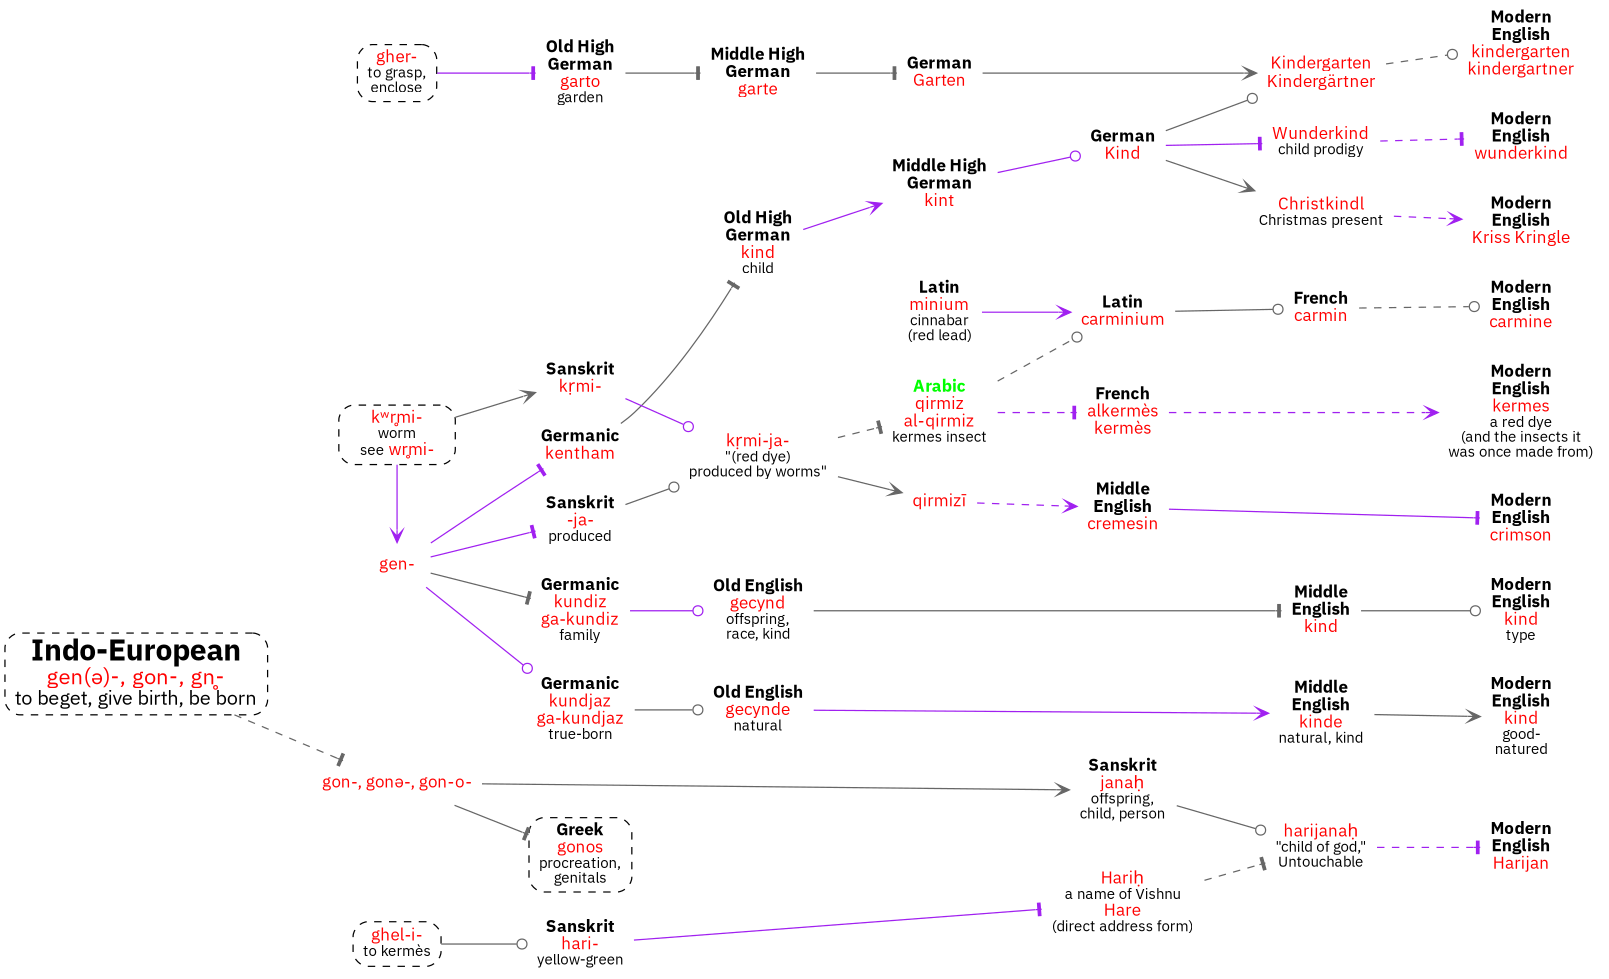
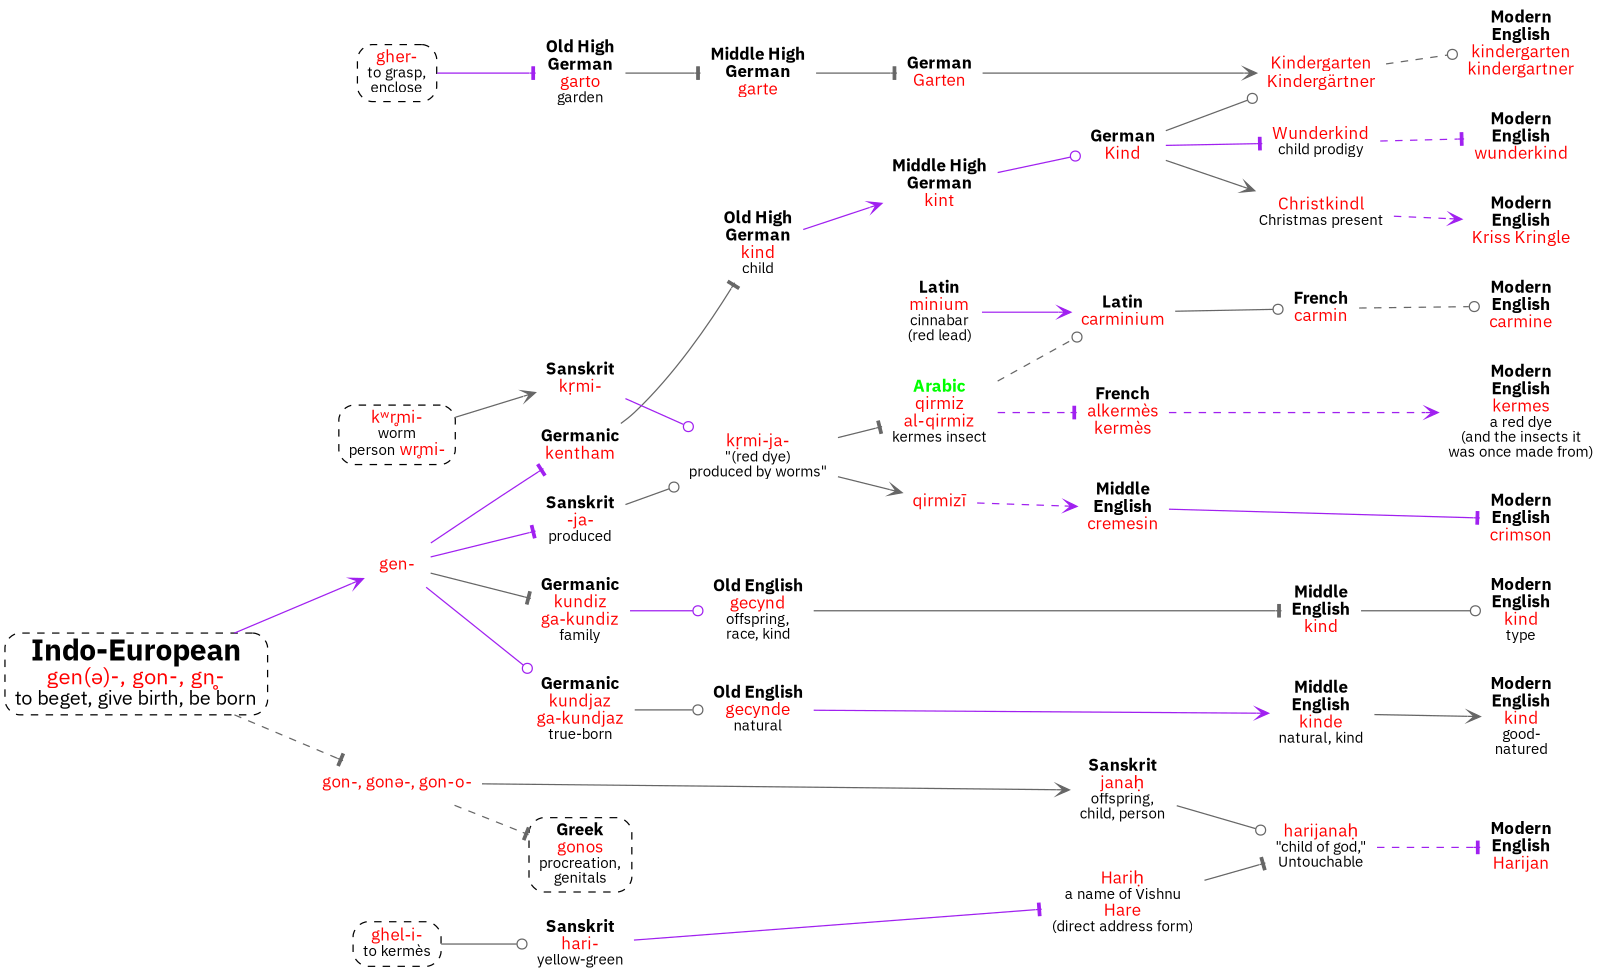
  strict digraph {
    fontname="IBM Plex Sans"
    rankdir=LR
    node [fontname="IBM Plex Sans" shape=none]
    edge [arrowhead=tee color=gray40 fontname="IBM Plex Sans"]
    n1 [label=<<b>Modern<br/>English</b><br/><font color="red">kind</font><br/><font point-size="12">type</font>>]
    n2 [label=<<b>Modern<br/>English</b><br/><font color="red">kind</font><br/><font point-size="12">good-<br/>natured</font>>]
    n3 [label=<<b>Modern<br/>English</b><br/><font color="red">kindergarten<br/>kindergartner</font>>]
    n4 [label=<<b>Modern<br/>English</b><br/><font color="red">Kriss Kringle</font>>]
    n5 [label=<<b>Modern<br/>English</b><br/><font color="red">wunderkind</font>>]
    n6 [label=<<b>Modern<br/>English</b><br/><font color="red">kermes</font><br/><font point-size="12">a red dye<br/>(and the insects it<br/>was once made from)</font>>]
    n7 [label=<<b>Modern<br/>English</b><br/><font color="red">crimson</font>>]
    n8 [label=<<b>Modern<br/>English</b><br/><font color="red">carmine</font>>]
    n9 [label=<<b>Modern<br/>English</b><br/><font color="red">Harijan</font>>]
    n10 [label=<<font color="red">gen-</font>>]
    n11 [label=<<font color="red">gon-, gonə-, gon-o-</font>>]
    n12 [label=<<font color="red">gher-</font><br/><font point-size="12">to grasp,<br/>enclose</font>> rank=source shape=box style="dashed,rounded"]
-   n13 [label=<<font color="red">kʷr̥mi-</font><br/><font point-size="12">worm</font><br/><font point-size="12">see </font><font color="red">wr̥mi-</font>> rank=source shape=box style="dashed,rounded"]
+   n13 [label=<<font color="red">kʷr̥mi-</font><br/><font point-size="12">worm</font><br/><font point-size="12">person </font><font color="red">wr̥mi-</font>> rank=source shape=box style="dashed,rounded"]
    n14 [label=<<font color="red">ghel-i-</font><br/><font point-size="12">to kermès</font>> shape=box style="dashed,rounded"]
    n15 [label=<<b>French</b><br/><font color="red">carmin</font>>]
    n16 [label=<<font color="red">harijanaḥ</font><br/><font point-size="12">"child of god,"<br/>Untouchable</font>>]
    n17 [label=<<b>Germanic</b><br/><font color="red">kundiz<br/>ga-kundiz</font><br/><font point-size="12">family</font>>]
    n18 [label=<<b>Germanic</b><br/><font color="red">kundjaz<br/>ga-kundjaz</font><br/><font point-size="12">true-born</font>>]
    n19 [label=<<b>Germanic</b><br/><font color="red">kentham</font>>]
    n20 [label=<<b>Greek</b><br/><font color="red">gonos</font><br/><font point-size="12">procreation,<br/>genitals</font>> shape=box style="dashed,rounded"]
    n21 [label=<<b>Sanskrit</b><br/><font color="red">-ja-</font><br/><font point-size="12">produced</font>>]
    n22 [label=<<b>Sanskrit</b><br/><font color="red">janaḥ</font><br/><font point-size="12">offspring,<br/>child, person</font>>]
    n23 [label=<<b>Old High<br/>German</b><br/><font color="red">garto</font><br/><font point-size="12">garden</font>>]
    n24 [label=<<b>Sanskrit</b><br/><font color="red">kṛmi-</font>>]
    n25 [label=<<b>Sanskrit</b><br/><font color="red">hari-</font><br/><font point-size="12">yellow-green</font>>]
    n26 [label=<<b>Old English</b><br/><font color="red">gecynd</font><br/><font point-size="12">offspring,<br/>race, kind</font>>]
    n27 [label=<<b>Old English</b><br/><font color="red">gecynde</font><br/><font point-size="12">natural</font>>]
    n28 [label=<<b>Old High<br/>German</b><br/><font color="red">kind</font><br/><font point-size="12">child</font>>]
    n29 [label=<<font point-size="24"><b>Indo-European</b></font><br/><font point-size="18" color="red">gen(ə)-, gon-, gn̥-</font><br/><font point-size="16">to beget, give birth, be born</font>> shape=box style="dashed,rounded"]
    n30 [label=<<font color="red">kṛmi-ja-</font><br/><font point-size="12">"(red dye)<br/>produced by worms"</font>>]
    n31 [label=<<b>Middle<br/>English</b><br/><font color="red">kind</font>>]
    n32 [label=<<b>Middle<br/>English</b><br/><font color="red">kinde</font><br/><font point-size="12">natural, kind</font>>]
    n33 [label=<<b>Middle High<br/>German</b><br/><font color="red">kint</font>>]
    n34 [label=<<b>German</b><br/><font color="red">Kind</font>>]
    n35 [label=<<font color="red">Kindergarten<br/>Kindergärtner</font>>]
    n36 [label=<<font color="red">Christkindl</font><br/><font point-size="12">Christmas present</font>>]
    n37 [label=<<font color="red">Wunderkind</font><br/><font point-size="12">child prodigy</font>>]
    n38 [label=<<b>Middle High<br/>German</b><br/><font color="red">garte</font>>]
    n39 [label=<<b>German</b><br/><font color="red">Garten</font>>]
    n40 [label=<<font color="green"><b>Arabic</b></font><br/><font color="red">qirmiz<br/>al-qirmiz</font><br/><font point-size="12">kermes insect</font>>]
    n41 [label=<<font color="red">qirmizī</font>>]
    n42 [label=<<b>French</b><br/><font color="red">alkermès<br/>kermès</font>>]
    n43 [label=<<b>Latin</b><br/><font color="red">carminium</font>>]
    n44 [label=<<b>Middle<br/>English</b><br/><font color="red">cremesin</font>>]
    n45 [label=<<b>Latin</b><br/><font color="red">minium</font><br/><font point-size="12">cinnabar<br/>(red lead)</font>>]
    n46 [label=<<font color="red">Hariḥ</font><br/><font point-size="12">a name of Vishnu</font><br/><font color="red">Hare</font><br/><font point-size="12">(direct address form)</font>>]
    subgraph sub_1 {
      rank=sink
      n1
      n2
      n3
      n4
      n5
      n6
      n7
      n8
      n9
    }
    subgraph sub_2 {
      rank=same
      n10
      n11
      n12
      n13
      n14
    }
    subgraph sub_3 {
      rank=same
      n15
      n16
    }
    subgraph sub_4 {
      rank=same
      n17
      n18
      n19
      n20
    }
    n10 -> n17
    n10 -> n18 [arrowhead=odot color=purple]
    n10 -> n19 [color=purple]
    n10 -> n21 [color=purple]
-   n11 -> n20
+   n11 -> n20 [style=dashed]
    n11 -> n22 [arrowhead=vee]
    n12 -> n23 [color=purple]
    n13 -> n24 [arrowhead=vee]
    n14 -> n25 [arrowhead=odot]
    n15 -> n8 [arrowhead=odot style=dashed]
    n16 -> n9 [color=purple style=dashed]
    n17 -> n26 [arrowhead=odot color=purple]
    n18 -> n27 [arrowhead=odot]
    n19 -> n28
    n21 -> n30 [arrowhead=odot]
    n22 -> n16 [arrowhead=odot]
    n23 -> n38
    n24 -> n30 [arrowhead=odot color=purple]
    n25 -> n46 [color=purple]
    n26 -> n31
    n27 -> n32 [arrowhead=vee color=purple]
    n28 -> n33 [arrowhead=vee color=purple]
-   n13 -> n10 [arrowhead=vee color=purple]
+   n29 -> n10 [arrowhead=vee color=purple]
    n29 -> n11 [style=dashed]
-   n30 -> n40 [style=dashed]
+   n30 -> n40 [style=solid]
    n30 -> n41 [arrowhead=vee]
    n31 -> n1 [arrowhead=odot]
    n32 -> n2 [arrowhead=vee]
    n33 -> n34 [arrowhead=odot color=purple]
    n34 -> n35 [arrowhead=odot]
    n34 -> n36 [arrowhead=vee]
    n34 -> n37 [color=purple]
    n35 -> n3 [arrowhead=odot style=dashed]
    n36 -> n4 [arrowhead=vee color=purple style=dashed]
    n37 -> n5 [color=purple style=dashed]
    n38 -> n39
    n39 -> n35 [arrowhead=vee]
    n40 -> n42 [color=purple style=dashed]
    n40 -> n43 [arrowhead=odot style=dashed]
    n41 -> n44 [arrowhead=vee color=purple style=dashed]
    n42 -> n6 [arrowhead=vee color=purple style=dashed]
    n43 -> n15 [arrowhead=odot]
    n44 -> n7 [color=purple]
    n45 -> n43 [arrowhead=vee color=purple]
-   n46 -> n16 [style=dashed]
+   n46 -> n16
  }
